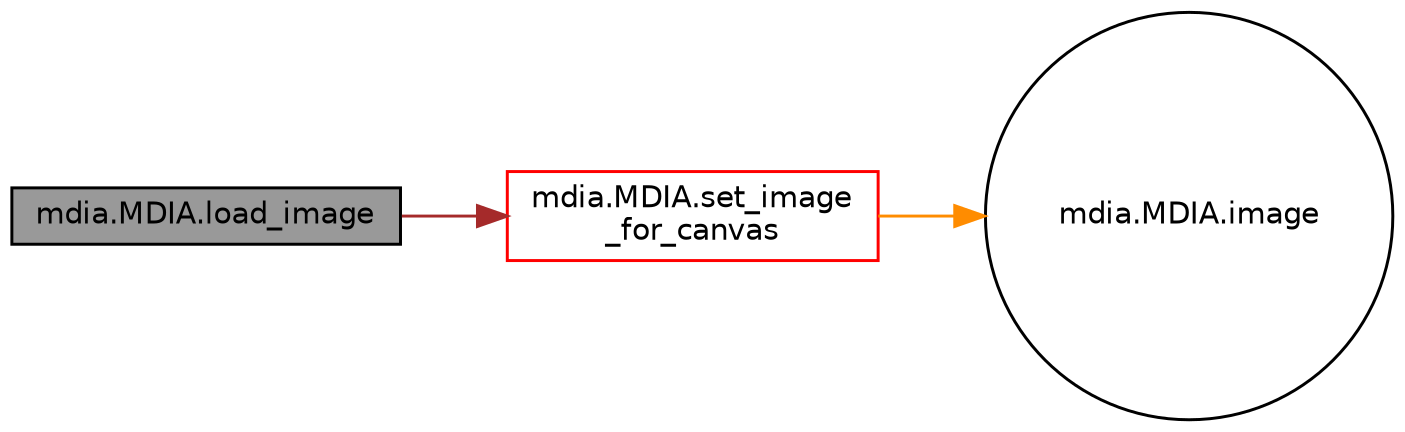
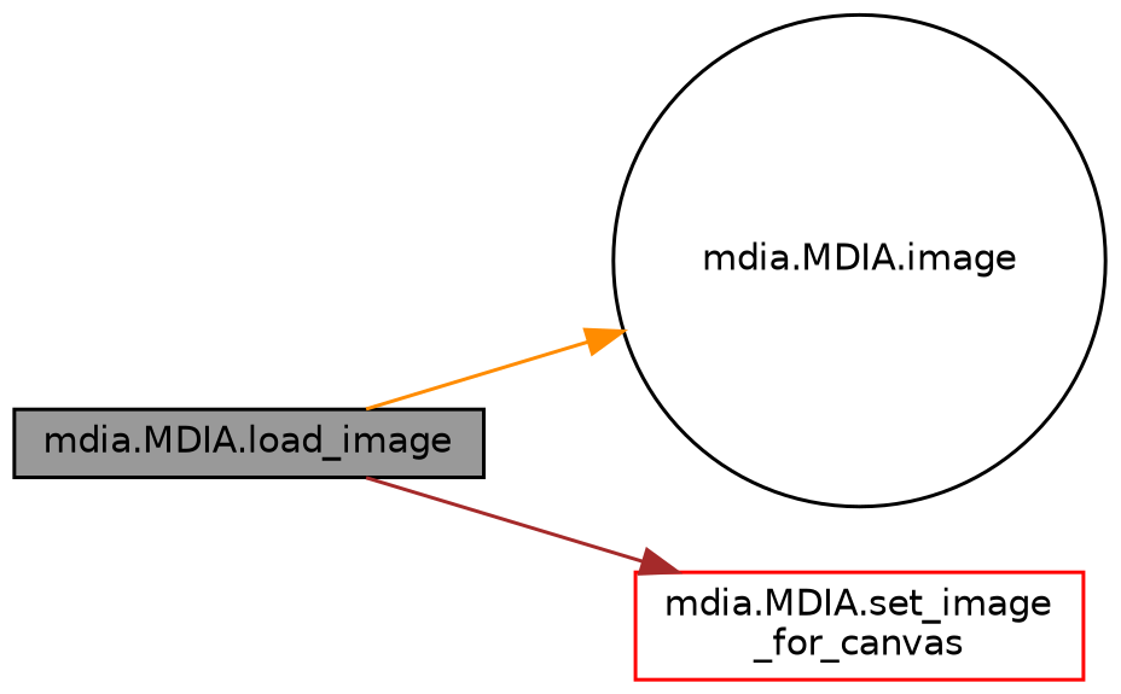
  digraph {
    rankdir=LR
    node [color=black fillcolor=white fontname=Helvetica fontsize=10 shape=box style=filled]
    edge [fontname=Helvetica fontsize=10 labelfontname=Helvetica labelfontsize=10 style=solid]
    n1 [fillcolor=grey60 fontcolor=black height=0.2 label="mdia.MDIA.load_image" width=0.4]
    n2 [height=0.2 label="mdia.MDIA.image" shape=circle width=0.4]
    n3 [color=red height=0.2 label="mdia.MDIA.set_image\l_for_canvas" width=0.4]
-   n3 -> n2 [color=darkorange]
+   n1 -> n2 [color=darkorange]
    n1 -> n3 [color=brown]
  }
